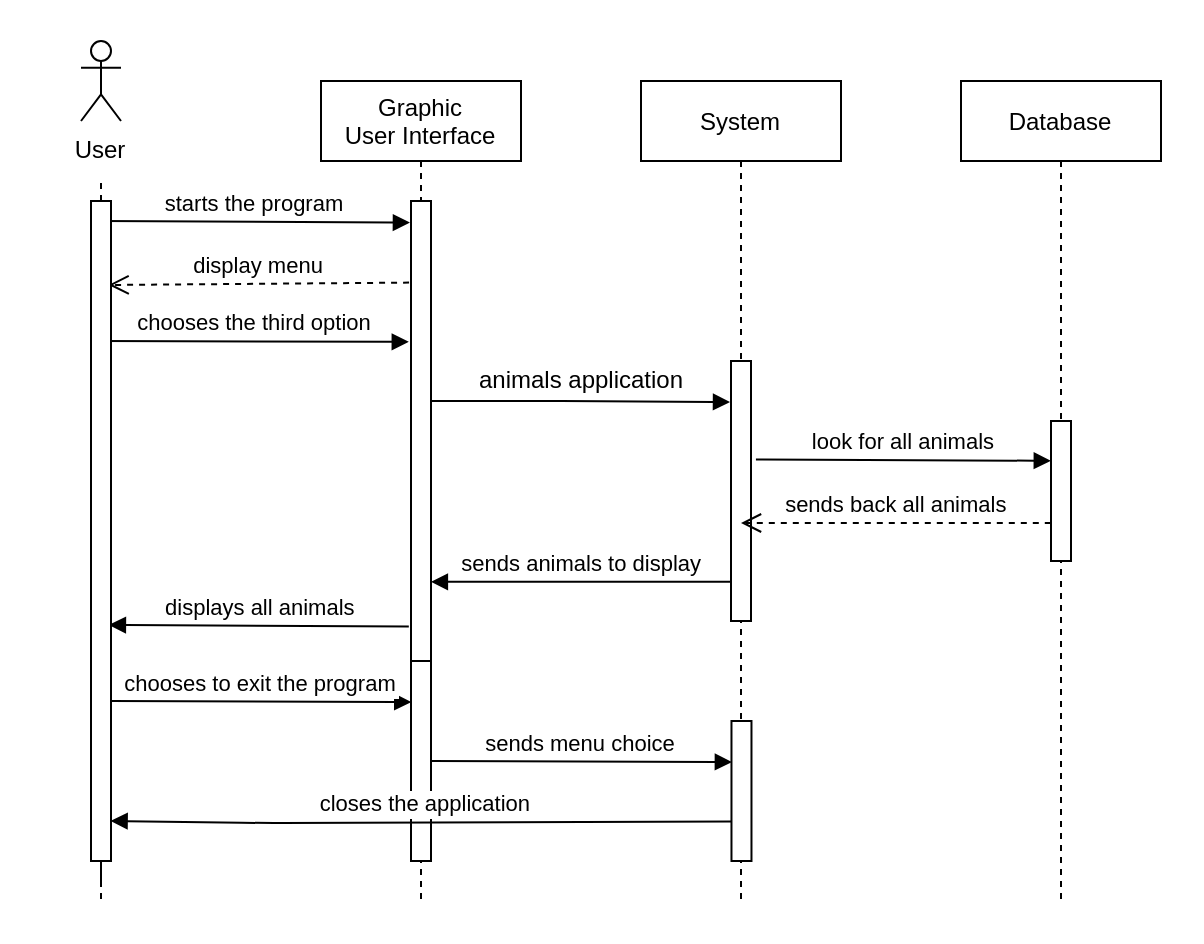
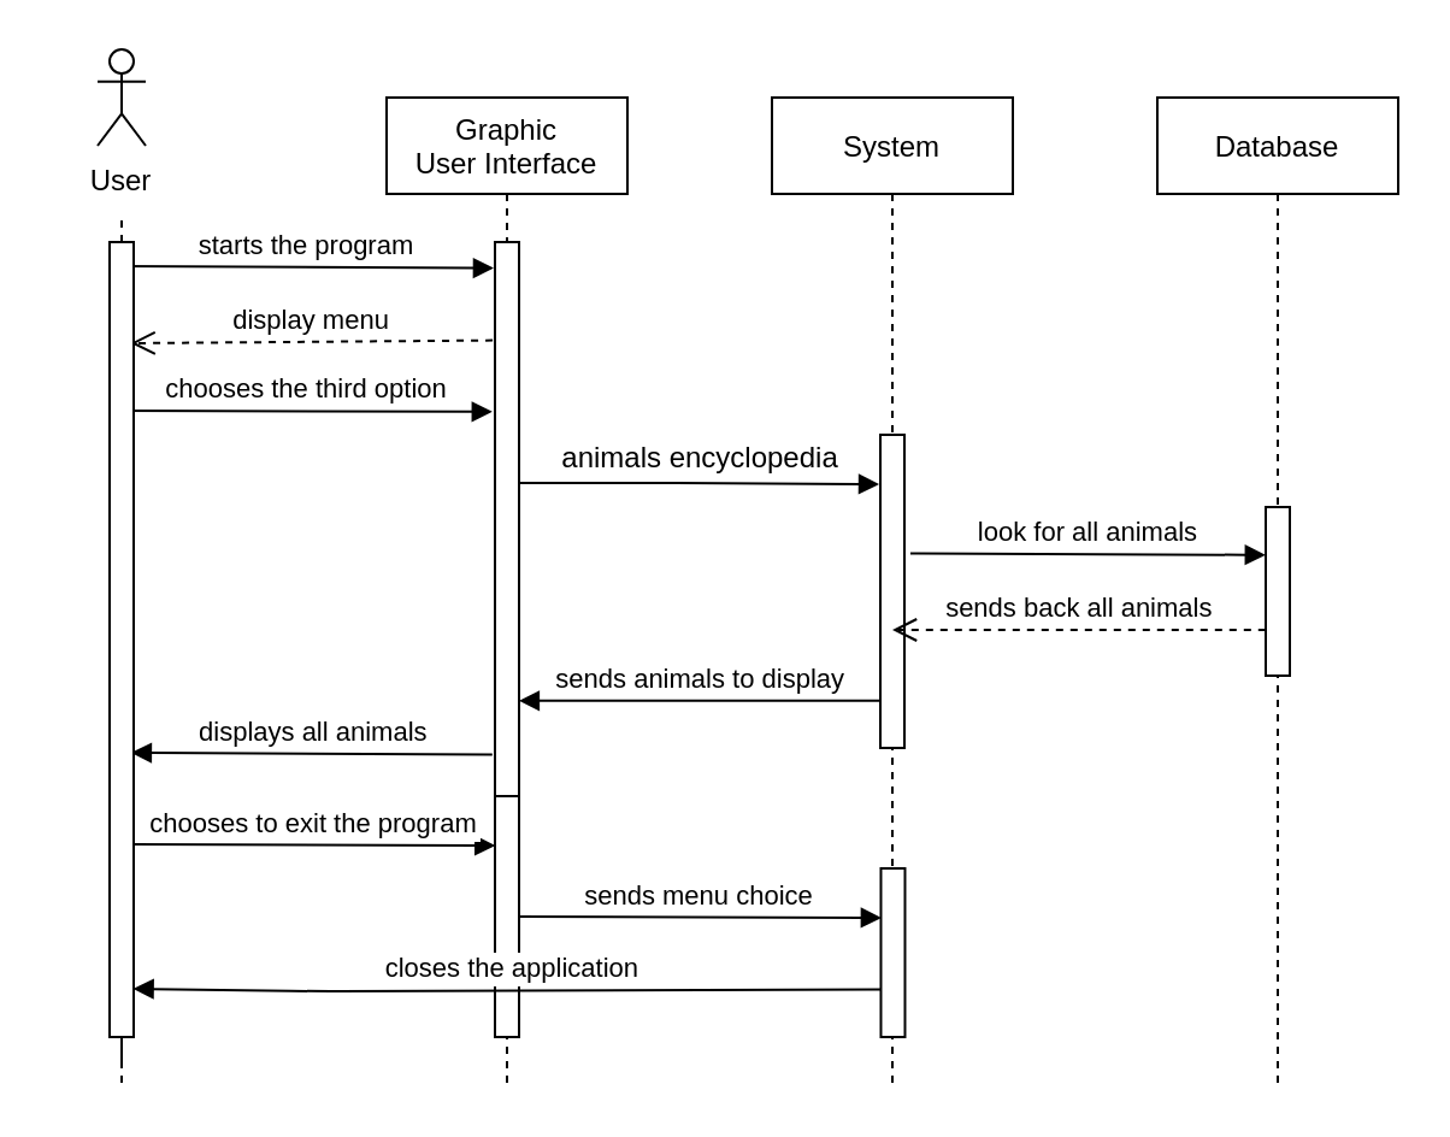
  <mxCell id="0" />
  <mxCell id="1" parent="0" />
  <mxCell id="2" value="Graphic&#10;User Interface" style="shape=umlLifeline;perimeter=lifelinePerimeter;container=1;collapsible=0;recursiveResize=0;rounded=0;shadow=0;strokeWidth=1;" vertex="1" parent="1"><mxGeometry x="160" y="40" width="100" height="410" as="geometry" /></mxCell>
  <mxCell id="3" value="" style="rounded=0;whiteSpace=wrap;html=1;" vertex="1" parent="2"><mxGeometry x="45" y="60" width="10" height="230" as="geometry" /></mxCell>
  <mxCell id="4" value="" style="rounded=0;whiteSpace=wrap;html=1;" vertex="1" parent="2"><mxGeometry x="45" y="290" width="10" height="100" as="geometry" /></mxCell>
  <mxCell id="5" value="System" style="shape=umlLifeline;perimeter=lifelinePerimeter;container=1;collapsible=0;recursiveResize=0;rounded=0;shadow=0;strokeWidth=1;" vertex="1" parent="1"><mxGeometry x="320" y="40" width="100" height="410" as="geometry" /></mxCell>
  <mxCell id="6" value="" style="rounded=0;whiteSpace=wrap;html=1;" vertex="1" parent="5"><mxGeometry x="45" y="140" width="10" height="130" as="geometry" /></mxCell>
  <mxCell id="7" value="" style="rounded=0;whiteSpace=wrap;html=1;" vertex="1" parent="5"><mxGeometry x="45.24" y="320" width="10" height="70" as="geometry" /></mxCell>
  <mxCell id="8" value="Database" style="shape=umlLifeline;perimeter=lifelinePerimeter;container=1;collapsible=0;recursiveResize=0;rounded=0;shadow=0;strokeWidth=1;" vertex="1" parent="1"><mxGeometry x="480" y="40" width="100" height="410" as="geometry" /></mxCell>
  <mxCell id="9" value="" style="rounded=0;whiteSpace=wrap;html=1;" vertex="1" parent="8"><mxGeometry x="45" y="170" width="10" height="70" as="geometry" /></mxCell>
  <mxCell id="10" value="" style="shape=umlActor;verticalLabelPosition=bottom;verticalAlign=top;html=1;outlineConnect=0;" vertex="1" parent="1"><mxGeometry x="40" y="20" width="20" height="40" as="geometry" /></mxCell>
  <mxCell id="11" value="" style="endArrow=none;dashed=1;html=1;rounded=0;startArrow=none;" edge="1" parent="1" target="10" source="22"><mxGeometry width="50" height="50" relative="1" as="geometry"><mxPoint x="50" y="570" as="sourcePoint" /><mxPoint x="50" y="100" as="targetPoint" /></mxGeometry></mxCell>
  <mxCell id="12" value="starts the program" style="verticalAlign=bottom;endArrow=block;shadow=0;strokeWidth=1;entryX=-0.053;entryY=0.027;entryDx=0;entryDy=0;entryPerimeter=0;" edge="1" parent="1"><mxGeometry relative="1" as="geometry"><mxPoint x="50" y="110" as="sourcePoint" /><mxPoint x="204.47" y="110.8" as="targetPoint" /></mxGeometry></mxCell>
  <mxCell id="13" value="chooses the third option" style="verticalAlign=bottom;endArrow=block;shadow=0;strokeWidth=1;entryX=-0.11;entryY=0.176;entryDx=0;entryDy=0;entryPerimeter=0;" edge="1" parent="1"><mxGeometry x="0.007" relative="1" as="geometry"><mxPoint x="50" y="170" as="sourcePoint" /><mxPoint x="203.9" y="170.4" as="targetPoint" /><mxPoint as="offset" /></mxGeometry></mxCell>
  <mxCell id="14" value="" style="verticalAlign=bottom;endArrow=block;shadow=0;strokeWidth=1;exitX=1;exitY=0.25;exitDx=0;exitDy=0;entryX=-0.05;entryY=0.158;entryDx=0;entryDy=0;entryPerimeter=0;" edge="1" parent="1" target="6"><mxGeometry relative="1" as="geometry"><mxPoint x="215" y="200" as="sourcePoint" /><mxPoint x="360" y="200" as="targetPoint" /><Array as="points"><mxPoint x="290" y="200" /></Array></mxGeometry></mxCell>
- <mxCell id="15" value="animals application" style="text;html=1;align=center;verticalAlign=middle;resizable=0;points=[];autosize=1;strokeColor=none;fillColor=none;" vertex="1" parent="1"><mxGeometry x="220" y="175" width="140" height="30" as="geometry" /></mxCell>
+ <mxCell id="15" value="animals encyclopedia" style="text;html=1;align=center;verticalAlign=middle;resizable=0;points=[];autosize=1;strokeColor=none;fillColor=none;" vertex="1" parent="1"><mxGeometry x="220" y="175" width="140" height="30" as="geometry" /></mxCell>
  <mxCell id="16" value="displays all animals" style="verticalAlign=bottom;endArrow=block;shadow=0;strokeWidth=1;entryX=0.895;entryY=0.424;entryDx=0;entryDy=0;entryPerimeter=0;exitX=-0.11;exitY=0.532;exitDx=0;exitDy=0;exitPerimeter=0;" edge="1" parent="1"><mxGeometry x="-0.013" relative="1" as="geometry"><mxPoint x="203.9" y="312.8" as="sourcePoint" /><mxPoint x="53.95" y="312" as="targetPoint" /><mxPoint as="offset" /></mxGeometry></mxCell>
  <mxCell id="17" value="sends back all animals" style="verticalAlign=bottom;endArrow=open;dashed=1;endSize=8;shadow=0;strokeWidth=1;exitX=-0.01;exitY=0.729;exitDx=0;exitDy=0;exitPerimeter=0;" edge="1" parent="1" source="9"><mxGeometry relative="1" as="geometry"><mxPoint x="370" y="261" as="targetPoint" /><mxPoint x="520" y="261" as="sourcePoint" /></mxGeometry></mxCell>
  <mxCell id="18" value="look for all animals" style="verticalAlign=bottom;endArrow=block;shadow=0;strokeWidth=1;exitX=1.248;exitY=0.379;exitDx=0;exitDy=0;exitPerimeter=0;entryX=-0.01;entryY=0.284;entryDx=0;entryDy=0;entryPerimeter=0;" edge="1" parent="1" source="6" target="9"><mxGeometry relative="1" as="geometry"><mxPoint x="400" y="230" as="sourcePoint" /><mxPoint x="510" y="230" as="targetPoint" /></mxGeometry></mxCell>
  <mxCell id="19" value="sends animals to display" style="verticalAlign=bottom;endArrow=block;shadow=0;strokeWidth=1;entryX=0.994;entryY=0.476;entryDx=0;entryDy=0;entryPerimeter=0;exitX=-0.041;exitY=0.849;exitDx=0;exitDy=0;exitPerimeter=0;" edge="1" parent="1" source="6"><mxGeometry x="-0.013" relative="1" as="geometry"><mxPoint x="360" y="290" as="sourcePoint" /><mxPoint x="214.94" y="290.4" as="targetPoint" /><mxPoint as="offset" /></mxGeometry></mxCell>
  <mxCell id="20" value="display menu" style="verticalAlign=bottom;endArrow=open;dashed=1;endSize=8;shadow=0;strokeWidth=1;entryX=0.88;entryY=0.084;entryDx=0;entryDy=0;entryPerimeter=0;exitX=-0.096;exitY=0.102;exitDx=0;exitDy=0;exitPerimeter=0;" edge="1" parent="1"><mxGeometry x="0.005" relative="1" as="geometry"><mxPoint x="53.8" y="142" as="targetPoint" /><mxPoint x="204.04" y="140.8" as="sourcePoint" /><mxPoint as="offset" /></mxGeometry></mxCell>
  <mxCell id="21" value="" style="endArrow=none;dashed=1;html=1;rounded=0;startArrow=none;entryX=0.5;entryY=1;entryDx=0;entryDy=0;" edge="1" parent="1" target="22"><mxGeometry width="50" height="50" relative="1" as="geometry"><mxPoint x="50" y="100" as="sourcePoint" /><mxPoint x="50" y="70" as="targetPoint" /><Array as="points" /></mxGeometry></mxCell>
  <mxCell id="22" value="User" style="text;html=1;strokeColor=none;fillColor=none;align=center;verticalAlign=middle;whiteSpace=wrap;rounded=0;" vertex="1" parent="1"><mxGeometry x="20" y="60" width="60" height="30" as="geometry" /></mxCell>
  <mxCell id="23" value="chooses to exit the program" style="verticalAlign=bottom;endArrow=block;shadow=0;strokeWidth=1;entryX=0.013;entryY=0.205;entryDx=0;entryDy=0;entryPerimeter=0;" edge="1" parent="1" target="4"><mxGeometry x="-0.001" relative="1" as="geometry"><mxPoint x="55" y="350.016" as="sourcePoint" /><mxPoint x="200" y="350" as="targetPoint" /><mxPoint as="offset" /></mxGeometry></mxCell>
  <mxCell id="24" value="sends menu choice" style="verticalAlign=bottom;endArrow=block;shadow=0;strokeWidth=1;entryX=0.02;entryY=0.293;entryDx=0;entryDy=0;entryPerimeter=0;exitX=1;exitY=0.5;exitDx=0;exitDy=0;" edge="1" parent="1" source="4" target="7"><mxGeometry relative="1" as="geometry"><mxPoint x="220" y="381" as="sourcePoint" /><mxPoint x="350.24" y="380" as="targetPoint" /><mxPoint as="offset" /></mxGeometry></mxCell>
  <mxCell id="25" value="" style="endArrow=none;dashed=1;html=1;rounded=0;startArrow=none;" edge="1" parent="1"><mxGeometry width="50" height="50" relative="1" as="geometry"><mxPoint x="50" y="440" as="sourcePoint" /><mxPoint x="50" y="450" as="targetPoint" /><Array as="points"><mxPoint x="50" y="350" /></Array></mxGeometry></mxCell>
  <mxCell id="26" value="closes the application" style="verticalAlign=bottom;endArrow=block;shadow=0;strokeWidth=1;exitX=0.02;exitY=0.717;exitDx=0;exitDy=0;exitPerimeter=0;entryX=0.981;entryY=0.62;entryDx=0;entryDy=0;entryPerimeter=0;" edge="1" parent="1" source="7"><mxGeometry x="-0.013" relative="1" as="geometry"><mxPoint x="360.24" y="410" as="sourcePoint" /><mxPoint x="54.81" y="410" as="targetPoint" /><mxPoint as="offset" /><Array as="points"><mxPoint x="130.24" y="411" /></Array></mxGeometry></mxCell>
  <mxCell id="27" value="" style="rounded=0;whiteSpace=wrap;html=1;" vertex="1" parent="1"><mxGeometry x="45" y="100" width="10" height="330" as="geometry" /></mxCell>
